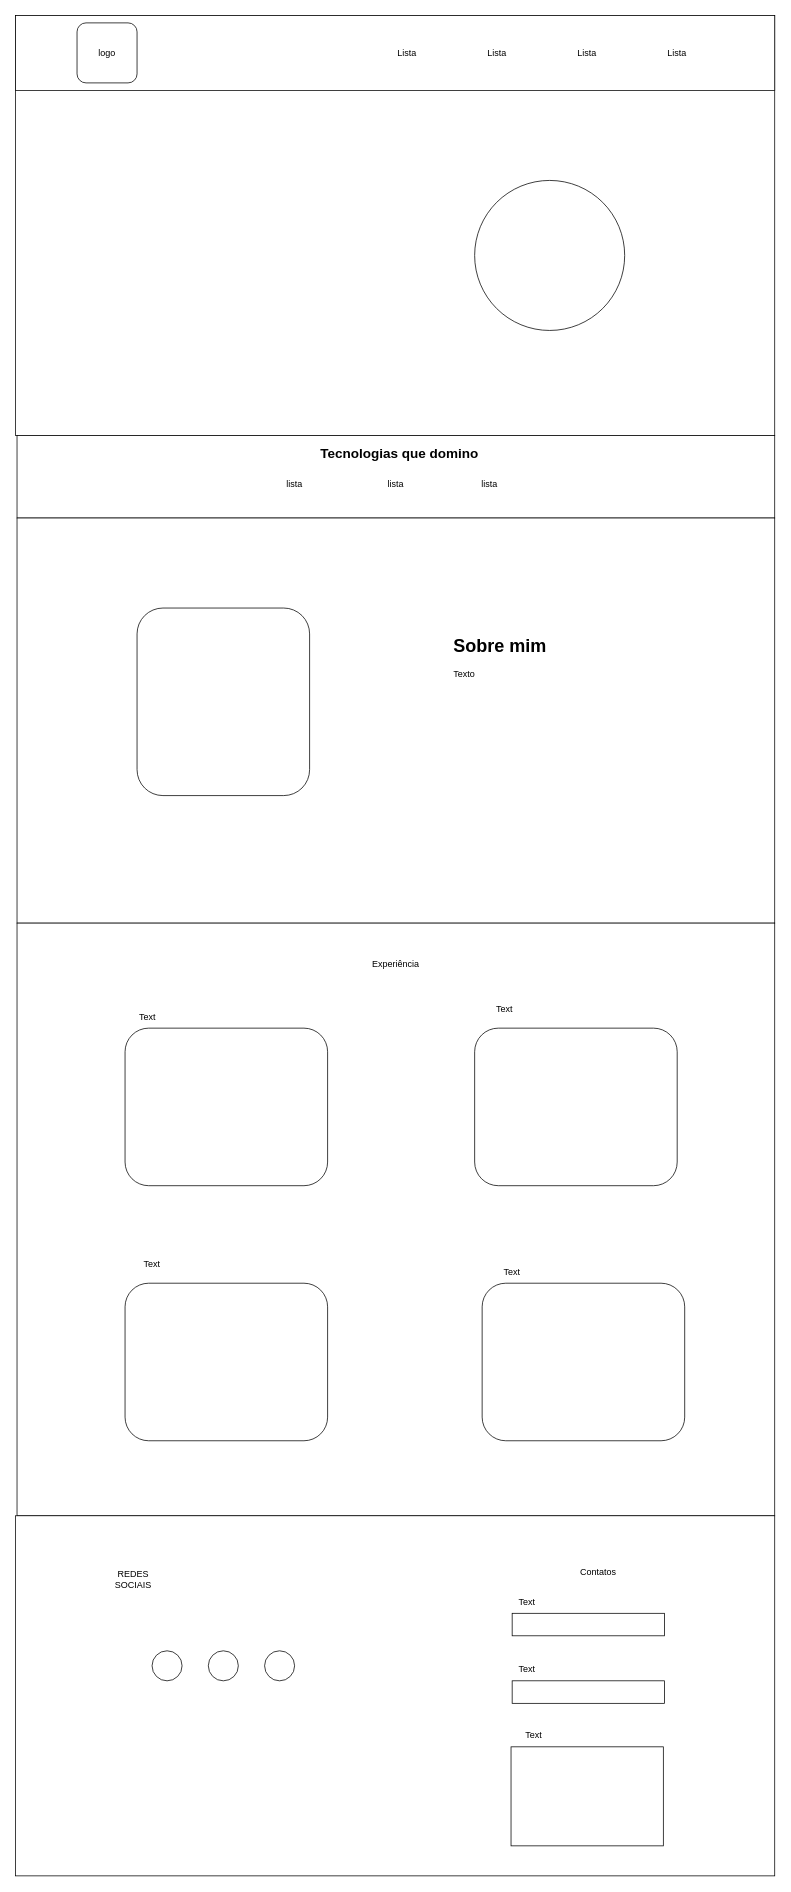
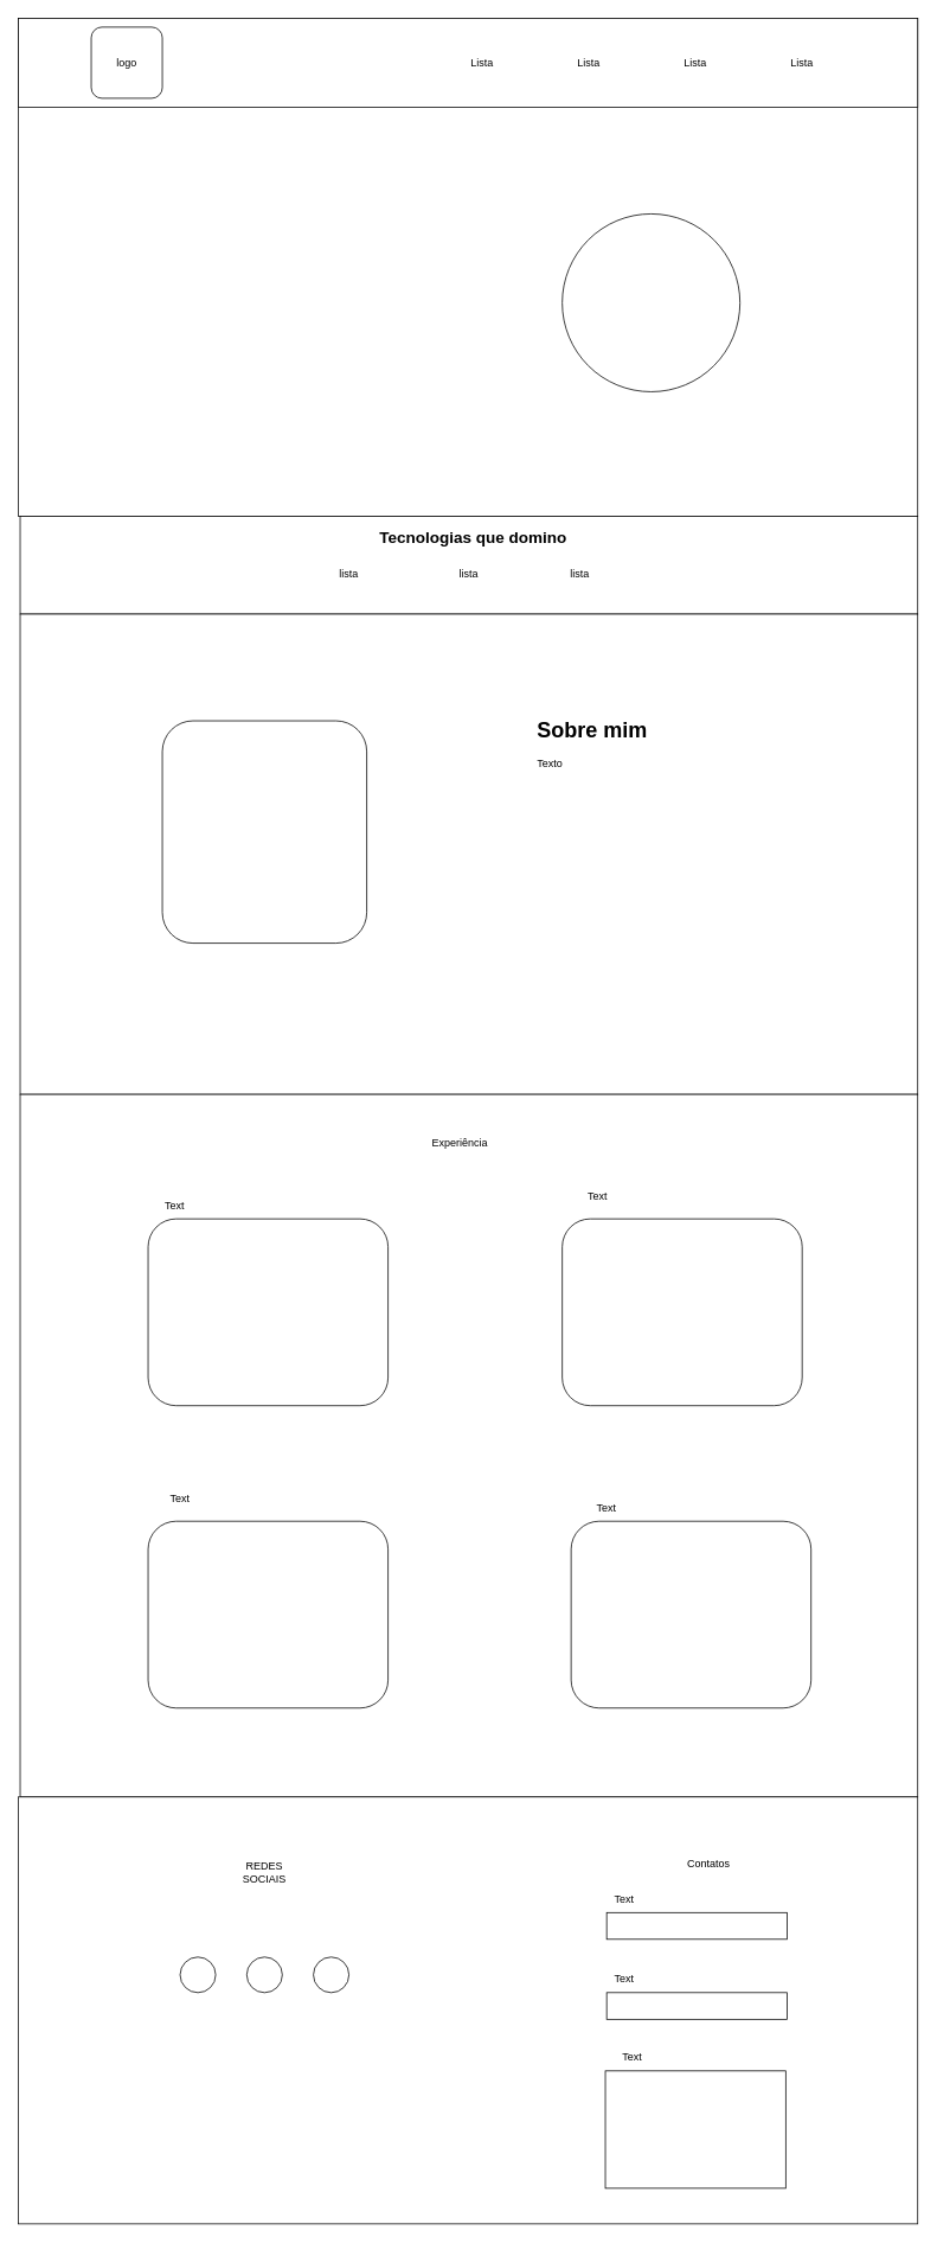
  <mxCell id="0" />
  <mxCell id="1" parent="0" />
  <mxCell id="2" value="" style="rounded=0;whiteSpace=wrap;html=1;" vertex="1" parent="1"><mxGeometry x="20" width="1012" height="560" as="geometry" y="20" /></mxCell>
  <mxCell id="3" value="" style="rounded=0;whiteSpace=wrap;html=1;" vertex="1" parent="1"><mxGeometry x="20" width="1012" height="100" as="geometry" y="20" /></mxCell>
  <mxCell id="4" value="logo" style="whiteSpace=wrap;html=1;aspect=fixed;rounded=1;" vertex="1" parent="1"><mxGeometry x="102" y="30" width="80" height="80" as="geometry" /></mxCell>
  <mxCell id="5" value="Lista" style="text;html=1;align=center;verticalAlign=middle;whiteSpace=wrap;rounded=0;" vertex="1" parent="1"><mxGeometry x="512" y="55" width="60" height="30" as="geometry" /></mxCell>
  <mxCell id="6" value="Lista" style="text;html=1;align=center;verticalAlign=middle;whiteSpace=wrap;rounded=0;" vertex="1" parent="1"><mxGeometry x="632" y="55" width="60" height="30" as="geometry" /></mxCell>
  <mxCell id="7" value="Lista" style="text;html=1;align=center;verticalAlign=middle;whiteSpace=wrap;rounded=0;" vertex="1" parent="1"><mxGeometry x="752" y="55" width="60" height="30" as="geometry" /></mxCell>
  <mxCell id="8" value="Lista" style="text;html=1;align=center;verticalAlign=middle;whiteSpace=wrap;rounded=0;" vertex="1" parent="1"><mxGeometry x="872" y="55" width="60" height="30" as="geometry" /></mxCell>
  <mxCell id="9" value="" style="ellipse;whiteSpace=wrap;html=1;aspect=fixed;" vertex="1" parent="1"><mxGeometry x="632" y="240" width="200" height="200" as="geometry" /></mxCell>
  <mxCell id="10" value="" style="rounded=0;whiteSpace=wrap;html=1;" vertex="1" parent="1"><mxGeometry y="580" width="1010" height="110" as="geometry" x="22" /></mxCell>
  <mxCell id="11" value="&lt;h2 style=&quot;margin: 0px; font-family: Montserrat, sans-serif; text-align: start;&quot;&gt;Tecnologias que domino&lt;/h2&gt;" style="text;html=1;align=center;verticalAlign=middle;whiteSpace=wrap;rounded=0;" vertex="1" parent="1"><mxGeometry x="362" y="590" width="340" height="30" as="geometry" /></mxCell>
  <mxCell id="12" value="lista" style="text;html=1;align=center;verticalAlign=middle;whiteSpace=wrap;rounded=0;" vertex="1" parent="1"><mxGeometry x="362" y="630" width="60" height="30" as="geometry" /></mxCell>
  <mxCell id="13" value="lista" style="text;html=1;align=center;verticalAlign=middle;whiteSpace=wrap;rounded=0;" vertex="1" parent="1"><mxGeometry x="497" y="630" width="60" height="30" as="geometry" /></mxCell>
  <mxCell id="14" value="lista" style="text;html=1;align=center;verticalAlign=middle;whiteSpace=wrap;rounded=0;" vertex="1" parent="1"><mxGeometry x="622" y="630" width="60" height="30" as="geometry" /></mxCell>
  <mxCell id="15" value="" style="rounded=0;whiteSpace=wrap;html=1;" vertex="1" parent="1"><mxGeometry y="690" width="1010" height="540" as="geometry" x="22" /></mxCell>
  <mxCell id="16" value="" style="rounded=1;whiteSpace=wrap;html=1;" vertex="1" parent="1"><mxGeometry x="182" y="810" width="230" height="250" as="geometry" /></mxCell>
- <mxCell id="17" value="&lt;h1 style=&quot;margin-top: 0px;&quot;&gt;Sobre mim&lt;/h1&gt;&lt;p&gt;Texto&lt;/p&gt;" style="text;html=1;whiteSpace=wrap;overflow=hidden;rounded=0;" vertex="1" parent="1"><mxGeometry x="602" y="840" width="180" height="120" as="geometry" /></mxCell>
+ <mxCell id="17" value="&lt;h1 style=&quot;margin-top: 0px;&quot;&gt;Sobre mim&lt;/h1&gt;&lt;p&gt;Texto&lt;/p&gt;" style="text;html=1;whiteSpace=wrap;overflow=hidden;rounded=0;" vertex="1" parent="1"><mxGeometry x="602" y="800" width="180" height="120" as="geometry" /></mxCell>
  <mxCell id="18" value="" style="rounded=0;whiteSpace=wrap;html=1;" vertex="1" parent="1"><mxGeometry y="1230" width="1010" height="790" as="geometry" x="22" /></mxCell>
- <mxCell id="19" value="Experiência" style="text;html=1;align=center;verticalAlign=middle;whiteSpace=wrap;rounded=0;" vertex="1" parent="1"><mxGeometry x="472" y="1270" width="110" height="30" as="geometry" /></mxCell>
+ <mxCell id="19" value="Experiência" style="text;html=1;align=center;verticalAlign=middle;whiteSpace=wrap;rounded=0;" vertex="1" parent="1"><mxGeometry x="462" y="1270" width="110" height="30" as="geometry" /></mxCell>
  <mxCell id="20" value="" style="rounded=1;whiteSpace=wrap;html=1;" vertex="1" parent="1"><mxGeometry x="166" y="1370" width="270" height="210" as="geometry" /></mxCell>
  <mxCell id="21" value="" style="rounded=1;whiteSpace=wrap;html=1;" vertex="1" parent="1"><mxGeometry x="632" y="1370" width="270" height="210" as="geometry" /></mxCell>
  <mxCell id="22" value="" style="rounded=1;whiteSpace=wrap;html=1;" vertex="1" parent="1"><mxGeometry x="166" y="1710" width="270" height="210" as="geometry" /></mxCell>
  <mxCell id="23" value="" style="rounded=1;whiteSpace=wrap;html=1;" vertex="1" parent="1"><mxGeometry x="642" y="1710" width="270" height="210" as="geometry" /></mxCell>
  <mxCell id="24" value="Text" style="text;html=1;align=center;verticalAlign=middle;whiteSpace=wrap;rounded=0;" vertex="1" parent="1"><mxGeometry x="172" y="1670" width="60" height="30" as="geometry" /></mxCell>
  <mxCell id="25" value="Text" style="text;html=1;align=center;verticalAlign=middle;whiteSpace=wrap;rounded=0;" vertex="1" parent="1"><mxGeometry x="166" y="1340" width="60" height="30" as="geometry" /></mxCell>
  <mxCell id="26" value="Text" style="text;html=1;align=center;verticalAlign=middle;whiteSpace=wrap;rounded=0;" vertex="1" parent="1"><mxGeometry x="642" y="1330" width="60" height="30" as="geometry" /></mxCell>
  <mxCell id="27" value="Text" style="text;html=1;align=center;verticalAlign=middle;whiteSpace=wrap;rounded=0;" vertex="1" parent="1"><mxGeometry x="652" y="1680" width="60" height="30" as="geometry" /></mxCell>
  <mxCell id="28" value="" style="rounded=0;whiteSpace=wrap;html=1;" vertex="1" parent="1"><mxGeometry x="20" y="2020" width="1012" height="480" as="geometry" /></mxCell>
- <mxCell id="29" value="REDES SOCIAIS" style="text;html=1;align=center;verticalAlign=middle;whiteSpace=wrap;rounded=0;" vertex="1" parent="1"><mxGeometry x="147" y="2090" width="60" height="30" as="geometry" /></mxCell>
+ <mxCell id="29" value="REDES SOCIAIS" style="text;html=1;align=center;verticalAlign=middle;whiteSpace=wrap;rounded=0;" vertex="1" parent="1"><mxGeometry x="267" y="2090" width="60" height="30" as="geometry" /></mxCell>
  <mxCell id="30" value="" style="ellipse;whiteSpace=wrap;html=1;aspect=fixed;" vertex="1" parent="1"><mxGeometry x="202" y="2200" width="40" height="40" as="geometry" /></mxCell>
  <mxCell id="31" value="" style="ellipse;whiteSpace=wrap;html=1;aspect=fixed;" vertex="1" parent="1"><mxGeometry x="277" y="2200" width="40" height="40" as="geometry" /></mxCell>
  <mxCell id="32" value="" style="ellipse;whiteSpace=wrap;html=1;aspect=fixed;" vertex="1" parent="1"><mxGeometry x="352" y="2200" width="40" height="40" as="geometry" /></mxCell>
  <mxCell id="33" value="Contatos" style="text;html=1;align=center;verticalAlign=middle;whiteSpace=wrap;rounded=0;" vertex="1" parent="1"><mxGeometry x="767" y="2080" width="60" height="30" as="geometry" /></mxCell>
  <mxCell id="34" value="" style="rounded=0;whiteSpace=wrap;html=1;" vertex="1" parent="1"><mxGeometry x="682" y="2150" width="203" height="30" as="geometry" /></mxCell>
  <mxCell id="35" value="Text" style="text;html=1;align=center;verticalAlign=middle;whiteSpace=wrap;rounded=0;" vertex="1" parent="1"><mxGeometry x="672" y="2120" width="60" height="30" as="geometry" /></mxCell>
  <mxCell id="36" value="" style="rounded=0;whiteSpace=wrap;html=1;" vertex="1" parent="1"><mxGeometry x="682" y="2240" width="203" height="30" as="geometry" /></mxCell>
  <mxCell id="37" value="Text" style="text;html=1;align=center;verticalAlign=middle;whiteSpace=wrap;rounded=0;" vertex="1" parent="1"><mxGeometry x="672" y="2210" width="60" height="30" as="geometry" /></mxCell>
  <mxCell id="38" value="" style="rounded=0;whiteSpace=wrap;html=1;" vertex="1" parent="1"><mxGeometry x="680.5" y="2328" width="203" height="132" as="geometry" /></mxCell>
  <mxCell id="39" value="Text" style="text;html=1;align=center;verticalAlign=middle;whiteSpace=wrap;rounded=0;" vertex="1" parent="1"><mxGeometry x="680.5" y="2298" width="60" height="30" as="geometry" /></mxCell>
